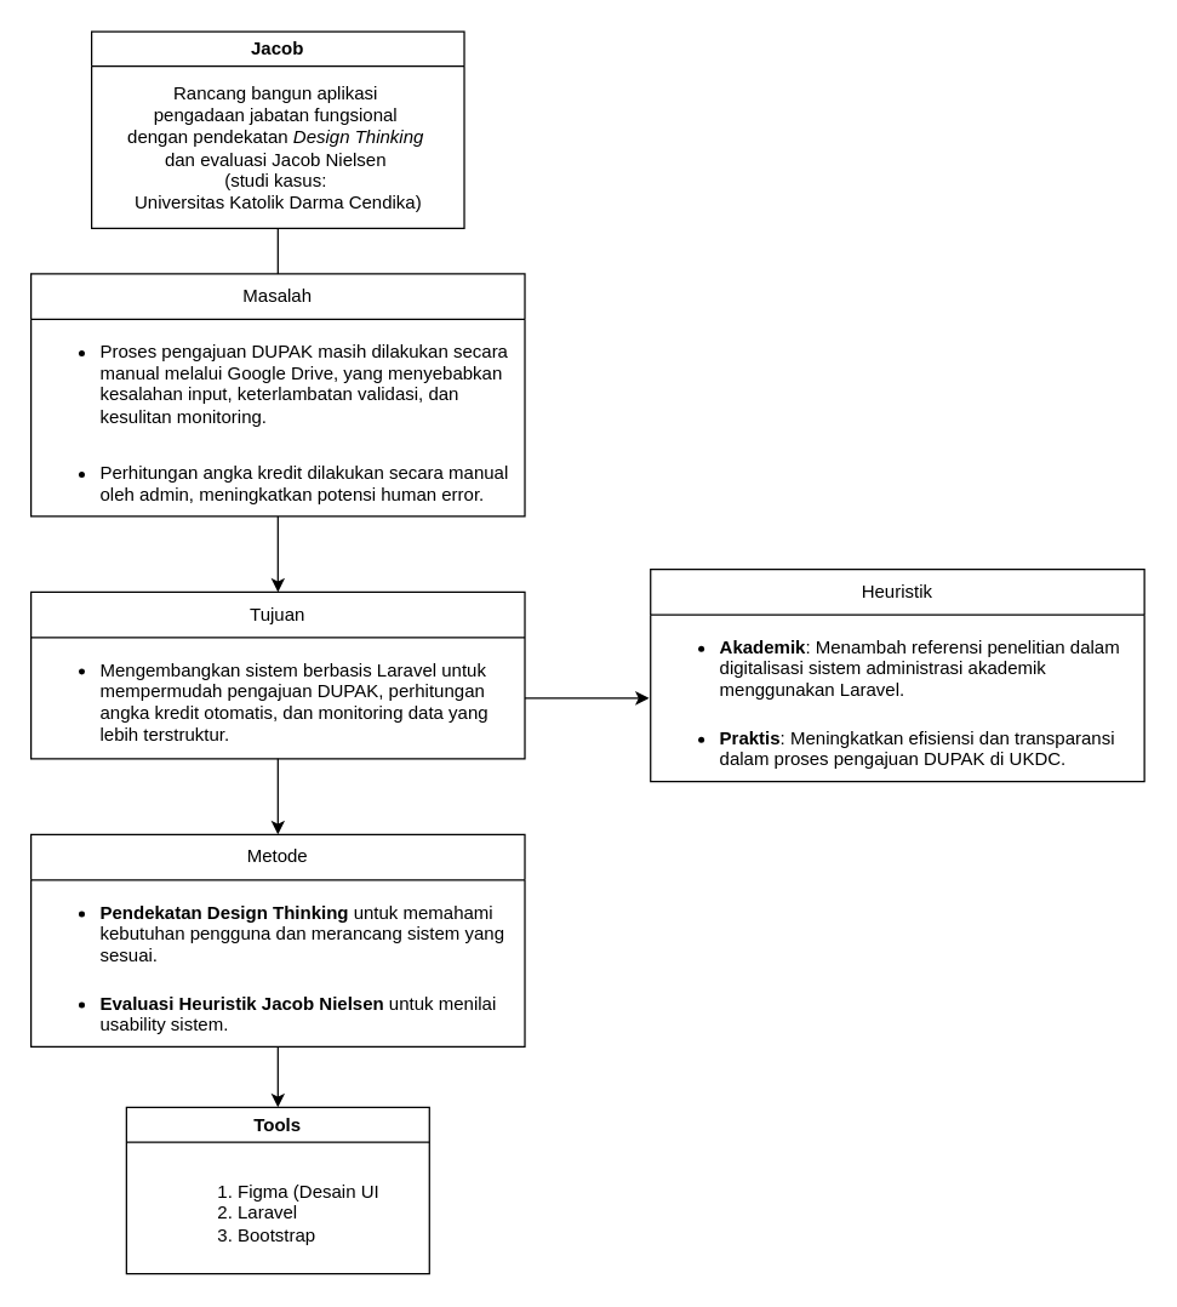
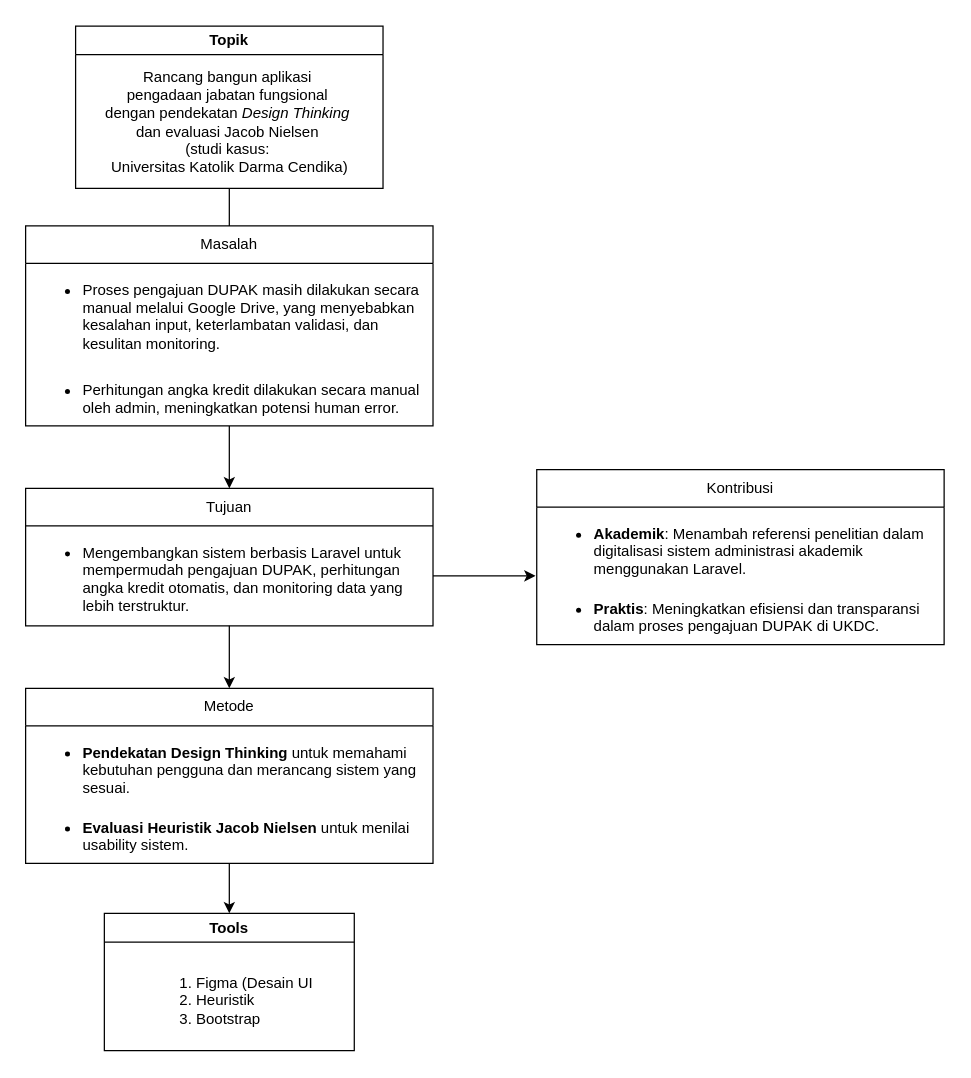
  <mxCell id="0" />
  <mxCell id="1" parent="0" />
  <mxCell id="2" style="edgeStyle=orthogonalEdgeStyle;rounded=0;orthogonalLoop=1;jettySize=auto;html=1;endArrow=none;" edge="1" parent="1" source="3" target="6"><mxGeometry relative="1" as="geometry" /></mxCell>
- <mxCell id="3" value="Jacob" style="swimlane;whiteSpace=wrap;html=1;" vertex="1" parent="1"><mxGeometry x="60" y="20" width="246" height="130" as="geometry" /></mxCell>
+ <mxCell id="3" value="Topik" style="swimlane;whiteSpace=wrap;html=1;" vertex="1" parent="1"><mxGeometry x="60" y="20" width="246" height="130" as="geometry" /></mxCell>
  <mxCell id="4" value="Rancang bangun aplikasi&amp;nbsp;&lt;div&gt;pengadaan jabatan fungsional&amp;nbsp;&lt;/div&gt;&lt;div&gt;dengan pendekatan &lt;i&gt;Design Thinking&amp;nbsp;&lt;/i&gt;&lt;/div&gt;&lt;div&gt;dan evaluasi Jacob Nielsen&amp;nbsp;&lt;/div&gt;&lt;div&gt;(studi kasus:&amp;nbsp;&lt;/div&gt;&lt;div&gt;Universitas Katolik Darma Cendika)&lt;/div&gt;" style="text;html=1;align=center;verticalAlign=middle;resizable=0;points=[];autosize=1;strokeColor=none;fillColor=none;horizontal=1;" vertex="1" parent="3"><mxGeometry x="13" y="27" width="220" height="100" as="geometry" /></mxCell>
  <mxCell id="5" style="edgeStyle=orthogonalEdgeStyle;rounded=0;orthogonalLoop=1;jettySize=auto;html=1;entryX=0.5;entryY=0;entryDx=0;entryDy=0;" edge="1" parent="1" source="6" target="10"><mxGeometry relative="1" as="geometry" /></mxCell>
  <mxCell id="6" value="Masalah" style="swimlane;fontStyle=0;childLayout=stackLayout;horizontal=1;startSize=30;horizontalStack=0;resizeParent=1;resizeParentMax=0;resizeLast=0;collapsible=1;marginBottom=0;whiteSpace=wrap;html=1;" vertex="1" parent="1"><mxGeometry x="20" y="180" width="326" height="160" as="geometry" /></mxCell>
  <mxCell id="7" value="&lt;ul&gt;&lt;li&gt;Proses pengajuan DUPAK masih dilakukan secara manual melalui Google Drive, yang menyebabkan kesalahan input, keterlambatan validasi, dan kesulitan monitoring.&lt;br&gt;&lt;/li&gt;&lt;/ul&gt;" style="text;strokeColor=none;fillColor=none;align=left;verticalAlign=middle;spacingLeft=4;spacingRight=4;overflow=hidden;points=[[0,0.5],[1,0.5]];portConstraint=eastwest;rotatable=0;whiteSpace=wrap;html=1;" vertex="1" parent="6"><mxGeometry y="30" width="326" height="80" as="geometry" /></mxCell>
  <mxCell id="8" value="&lt;ul&gt;&lt;li&gt;Perhitungan angka kredit dilakukan secara manual oleh admin, meningkatkan potensi human error.&lt;br&gt;&lt;/li&gt;&lt;/ul&gt;" style="text;strokeColor=none;fillColor=none;align=left;verticalAlign=middle;spacingLeft=4;spacingRight=4;overflow=hidden;points=[[0,0.5],[1,0.5]];portConstraint=eastwest;rotatable=0;whiteSpace=wrap;html=1;" vertex="1" parent="6"><mxGeometry y="110" width="326" height="50" as="geometry" /></mxCell>
  <mxCell id="9" style="edgeStyle=orthogonalEdgeStyle;rounded=0;orthogonalLoop=1;jettySize=auto;html=1;entryX=0.5;entryY=0;entryDx=0;entryDy=0;" edge="1" parent="1" source="10" target="13"><mxGeometry relative="1" as="geometry" /></mxCell>
  <mxCell id="10" value="Tujuan" style="swimlane;fontStyle=0;childLayout=stackLayout;horizontal=1;startSize=30;horizontalStack=0;resizeParent=1;resizeParentMax=0;resizeLast=0;collapsible=1;marginBottom=0;whiteSpace=wrap;html=1;" vertex="1" parent="1"><mxGeometry x="20" y="390" width="326" height="110" as="geometry" /></mxCell>
  <mxCell id="11" value="&lt;ul&gt;&lt;li&gt;&lt;font&gt;Mengembangkan sistem berbasis Laravel untuk mempermudah pengajuan DUPAK, perhitungan angka kredit otomatis, dan monitoring data yang lebih terstruktur.&lt;/font&gt;&lt;br&gt;&lt;/li&gt;&lt;/ul&gt;" style="text;strokeColor=none;fillColor=none;align=left;verticalAlign=middle;spacingLeft=4;spacingRight=4;overflow=hidden;points=[[0,0.5],[1,0.5]];portConstraint=eastwest;rotatable=0;whiteSpace=wrap;html=1;" vertex="1" parent="10"><mxGeometry y="30" width="326" height="80" as="geometry" /></mxCell>
  <mxCell id="12" style="edgeStyle=orthogonalEdgeStyle;rounded=0;orthogonalLoop=1;jettySize=auto;html=1;entryX=0.5;entryY=0;entryDx=0;entryDy=0;" edge="1" parent="1" source="13" target="19"><mxGeometry relative="1" as="geometry" /></mxCell>
  <mxCell id="13" value="Metode" style="swimlane;fontStyle=0;childLayout=stackLayout;horizontal=1;startSize=30;horizontalStack=0;resizeParent=1;resizeParentMax=0;resizeLast=0;collapsible=1;marginBottom=0;whiteSpace=wrap;html=1;" vertex="1" parent="1"><mxGeometry x="20" y="550" width="326" height="140" as="geometry" /></mxCell>
  <mxCell id="14" value="&lt;ul&gt;&lt;li&gt;&lt;font&gt;&lt;strong data-end=&quot;1127&quot; data-start=&quot;1097&quot;&gt;Pendekatan Design Thinking&lt;/strong&gt;&amp;nbsp;untuk memahami kebutuhan pengguna dan merancang sistem yang sesuai.&lt;/font&gt;&lt;br&gt;&lt;/li&gt;&lt;/ul&gt;" style="text;strokeColor=none;fillColor=none;align=left;verticalAlign=middle;spacingLeft=4;spacingRight=4;overflow=hidden;points=[[0,0.5],[1,0.5]];portConstraint=eastwest;rotatable=0;whiteSpace=wrap;html=1;" vertex="1" parent="13"><mxGeometry y="30" width="326" height="60" as="geometry" /></mxCell>
  <mxCell id="15" value="&lt;ul&gt;&lt;li&gt;&lt;font&gt;&lt;strong data-end=&quot;1239&quot; data-start=&quot;1203&quot;&gt;Evaluasi Heuristik Jacob Nielsen&lt;/strong&gt;&amp;nbsp;untuk menilai usability sistem.&lt;/font&gt;&lt;br&gt;&lt;/li&gt;&lt;/ul&gt;" style="text;strokeColor=none;fillColor=none;align=left;verticalAlign=middle;spacingLeft=4;spacingRight=4;overflow=hidden;points=[[0,0.5],[1,0.5]];portConstraint=eastwest;rotatable=0;whiteSpace=wrap;html=1;" vertex="1" parent="13"><mxGeometry y="90" width="326" height="50" as="geometry" /></mxCell>
- <mxCell id="16" value="Heuristik" style="swimlane;fontStyle=0;childLayout=stackLayout;horizontal=1;startSize=30;horizontalStack=0;resizeParent=1;resizeParentMax=0;resizeLast=0;collapsible=1;marginBottom=0;whiteSpace=wrap;html=1;" vertex="1" parent="1"><mxGeometry x="429" y="375" width="326" height="140" as="geometry" /></mxCell>
+ <mxCell id="16" value="Kontribusi" style="swimlane;fontStyle=0;childLayout=stackLayout;horizontal=1;startSize=30;horizontalStack=0;resizeParent=1;resizeParentMax=0;resizeLast=0;collapsible=1;marginBottom=0;whiteSpace=wrap;html=1;" vertex="1" parent="1"><mxGeometry x="429" y="375" width="326" height="140" as="geometry" /></mxCell>
  <mxCell id="17" value="&lt;ul&gt;&lt;li&gt;&lt;font&gt;&lt;strong data-end=&quot;873&quot; data-start=&quot;861&quot;&gt;Akademik&lt;/strong&gt;: Menambah referensi penelitian dalam digitalisasi sistem administrasi akademik menggunakan Laravel.&lt;/font&gt;&lt;br&gt;&lt;/li&gt;&lt;/ul&gt;" style="text;strokeColor=none;fillColor=none;align=left;verticalAlign=middle;spacingLeft=4;spacingRight=4;overflow=hidden;points=[[0,0.5],[1,0.5]];portConstraint=eastwest;rotatable=0;whiteSpace=wrap;html=1;" vertex="1" parent="16"><mxGeometry y="30" width="326" height="60" as="geometry" /></mxCell>
  <mxCell id="18" value="&lt;ul&gt;&lt;li&gt;&lt;font&gt;&lt;strong data-end=&quot;992&quot; data-start=&quot;981&quot;&gt;Praktis&lt;/strong&gt;: Meningkatkan efisiensi dan transparansi dalam proses pengajuan DUPAK di UKDC.&lt;/font&gt;&lt;br&gt;&lt;/li&gt;&lt;/ul&gt;" style="text;strokeColor=none;fillColor=none;align=left;verticalAlign=middle;spacingLeft=4;spacingRight=4;overflow=hidden;points=[[0,0.5],[1,0.5]];portConstraint=eastwest;rotatable=0;whiteSpace=wrap;html=1;" vertex="1" parent="16"><mxGeometry y="90" width="326" height="50" as="geometry" /></mxCell>
  <mxCell id="19" value="Tools" style="swimlane;whiteSpace=wrap;html=1;" vertex="1" parent="1"><mxGeometry x="83" y="730" width="200" height="110" as="geometry" /></mxCell>
- <mxCell id="20" value="&lt;ol&gt;&lt;li style=&quot;text-align: left;&quot;&gt;Figma (Desain UI&lt;br&gt;&lt;/li&gt;&lt;li style=&quot;text-align: left;&quot;&gt;Laravel&lt;/li&gt;&lt;li style=&quot;text-align: left;&quot;&gt;Bootstrap&lt;/li&gt;&lt;/ol&gt;" style="text;html=1;align=center;verticalAlign=middle;resizable=0;points=[];autosize=1;strokeColor=none;fillColor=none;" vertex="1" parent="19"><mxGeometry x="20" y="30" width="160" height="80" as="geometry" /></mxCell>
+ <mxCell id="20" value="&lt;ol&gt;&lt;li style=&quot;text-align: left;&quot;&gt;Figma (Desain UI&lt;br&gt;&lt;/li&gt;&lt;li style=&quot;text-align: left;&quot;&gt;Heuristik&lt;/li&gt;&lt;li style=&quot;text-align: left;&quot;&gt;Bootstrap&lt;/li&gt;&lt;/ol&gt;" style="text;html=1;align=center;verticalAlign=middle;resizable=0;points=[];autosize=1;strokeColor=none;fillColor=none;" vertex="1" parent="19"><mxGeometry x="20" y="30" width="160" height="80" as="geometry" /></mxCell>
  <mxCell id="21" style="edgeStyle=orthogonalEdgeStyle;rounded=0;orthogonalLoop=1;jettySize=auto;html=1;" edge="1" parent="1" source="11"><mxGeometry relative="1" as="geometry"><mxPoint x="428" y="460" as="targetPoint" /><Array as="points"><mxPoint x="428" y="460" /></Array></mxGeometry></mxCell>
